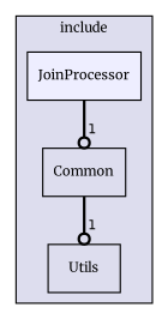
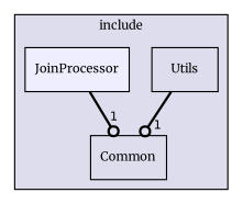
  digraph {
    compound=true
    fontname=Merriweather
    node [fontname=Merriweather fontsize=10 shape=box]
    edge [arrowhead=odot fontname=Merriweather headlabel=1 labeldistance=1.5 labelfontname=Helvetica labelfontsize=10 style=bold]
    n1 [label=Utils]
    n2 [label=Common]
    n3 [fillcolor="#eeeeff" label=JoinProcessor pencolor=black style=filled]
    subgraph cluster_1 {
      bgcolor="#ddddee"
      fontsize=10
      label=include
      pencolor=black
      n1
      n2
      n3
    }
-   n2 -> n1
+   n1 -> n2
    n3 -> n2
  }
